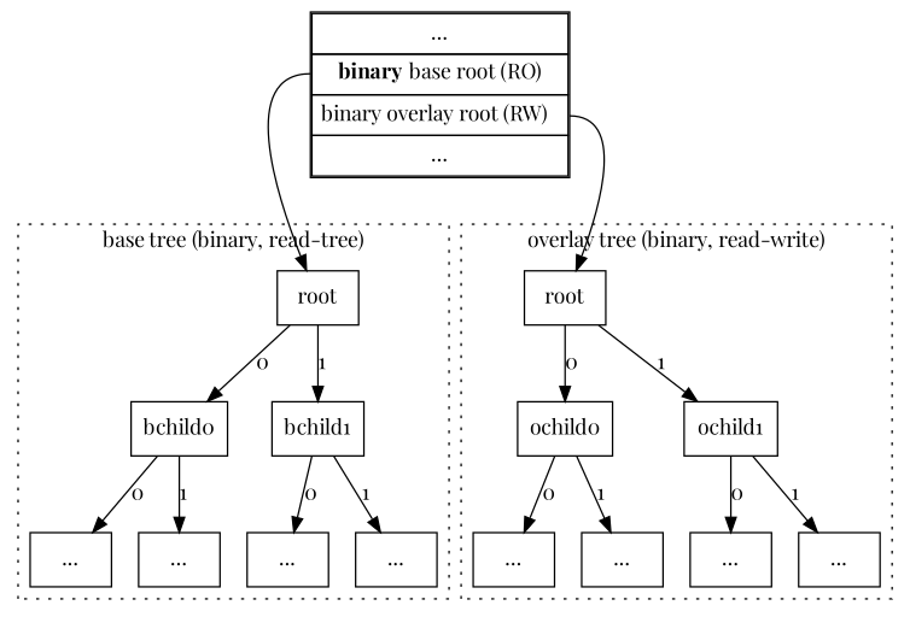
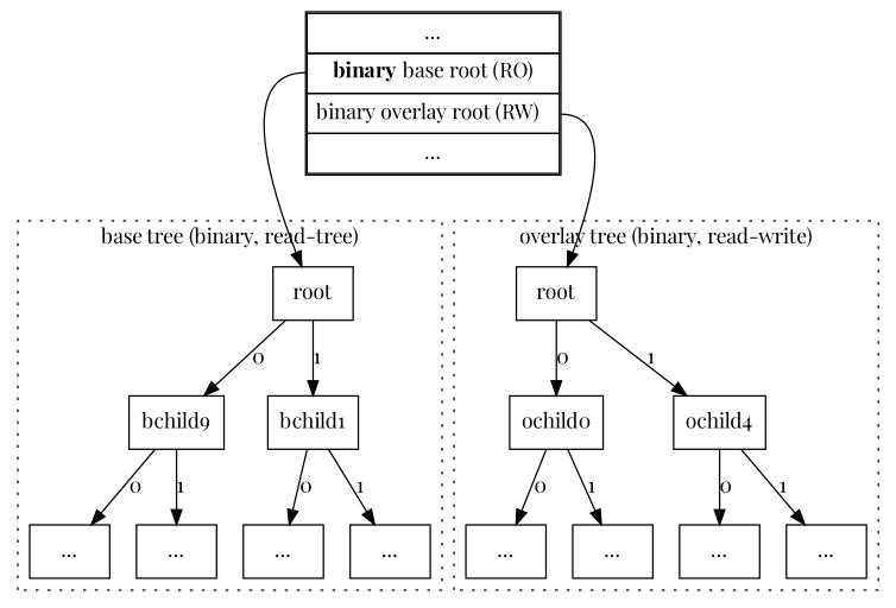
  digraph {
    fontname="Playfair Display"
    node [fontname="Playfair Display" shape=rect]
    edge [fontname="Playfair Display"]
    root
-   bchild0
+   bchild0 [label=bchild9]
    bchild1
    n4 [label="..."]
    n5 [label="..."]
    n6 [label="..."]
    n7 [label="..."]
    n8 [label=root]
    ochild0
-   ochild1
+   ochild1 [label=ochild4]
    n11 [label="..."]
    n12 [label="..."]
    n13 [label="..."]
    n14 [label="..."]
    n15 [label=<<table cellspacing="0" cellpadding="5"><tr><td>...</td></tr><tr><td port="baseroot"><b>binary</b> base root (RO)</td></tr><tr><td port="binroot">binary overlay root (RW)  </td></tr><tr><td>...</td></tr></table>> shape=none]
    subgraph cluster_1 {
      label="base tree (binary, read-tree)"
      style=dotted
      root
      bchild0
      bchild1
      n4
      n5
      n6
      n7
    }
    subgraph cluster_2 {
      label="overlay tree (binary, read-write)"
      style=dotted
      n8
      ochild0
      ochild1
      n11
      n12
      n13
      n14
    }
    root -> bchild0 [label=0]
    root -> bchild1 [label=1]
    bchild0 -> n4 [label=0]
    bchild0 -> n5 [label=1]
    bchild1 -> n6 [label=0]
    bchild1 -> n7 [label=1]
    n8 -> ochild0 [label=0]
    n8 -> ochild1 [label=1]
    ochild0 -> n11 [label=0]
    ochild0 -> n12 [label=1]
    ochild1 -> n13 [label=0]
    ochild1 -> n14 [label=1]
    n15 -> root [tailport=baseroot]
    n15 -> n8 [tailport=binroot]
  }
